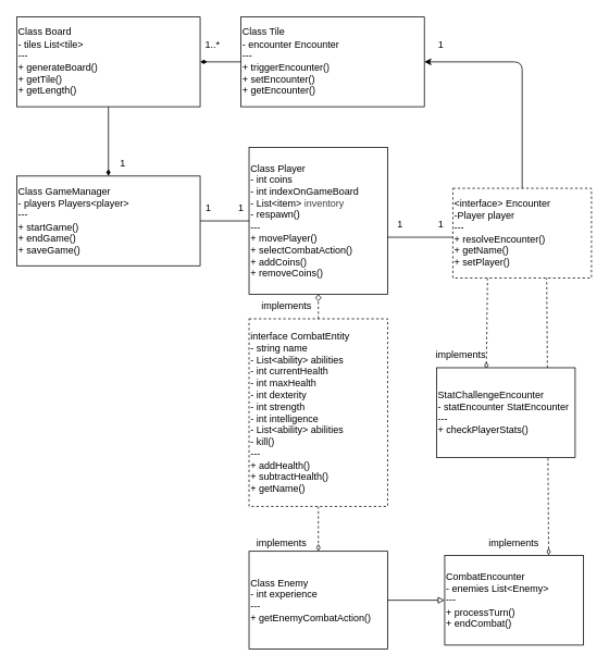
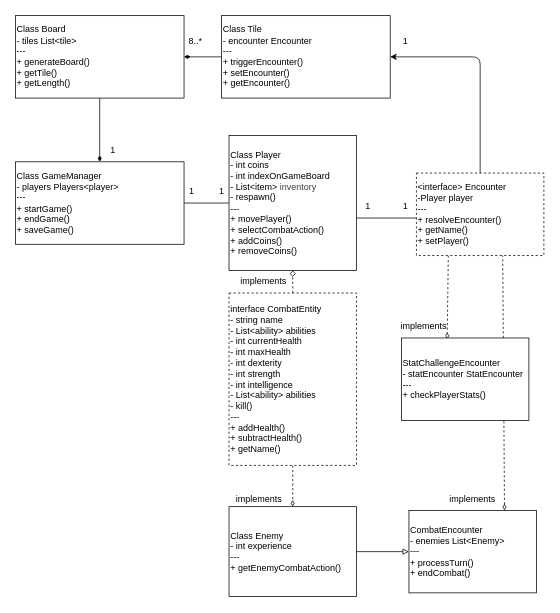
  <mxCell id="0" />
  <mxCell id="1" parent="0" />
  <mxCell id="2" style="edgeStyle=none;html=1;entryX=1;entryY=0.5;entryDx=0;entryDy=0;endArrow=none;endFill=0;" edge="1" parent="1" source="3" target="4"><mxGeometry relative="1" as="geometry" /></mxCell>
  <mxCell id="3" value="Class Player&lt;div&gt;&lt;span style=&quot;background-color: transparent;&quot;&gt;- int coins&lt;/span&gt;&lt;/div&gt;&lt;div&gt;&lt;span style=&quot;background-color: transparent;&quot;&gt;- int indexOnGameBoard&lt;/span&gt;&lt;/div&gt;&lt;div&gt;- List&amp;lt;item&amp;gt;&amp;nbsp;&lt;span style=&quot;color: rgb(63, 63, 63); background-color: transparent;&quot;&gt;inventory&lt;/span&gt;&lt;/div&gt;&lt;div&gt;&lt;span style=&quot;background-color: transparent;&quot;&gt;- respawn()&lt;/span&gt;&lt;/div&gt;&lt;div&gt;---&lt;/div&gt;&lt;div&gt;&lt;span style=&quot;background-color: transparent;&quot;&gt;+ movePlayer()&lt;/span&gt;&lt;/div&gt;&lt;div&gt;&lt;span style=&quot;background-color: transparent;&quot;&gt;+ selectCombatAction()&lt;/span&gt;&lt;/div&gt;&lt;div&gt;+ addCoins()&lt;/div&gt;&lt;div&gt;+ removeCoins()&lt;/div&gt;" style="rounded=0;whiteSpace=wrap;html=1;align=left;" vertex="1" parent="1"><mxGeometry x="305" y="180" width="170" height="180" as="geometry" /></mxCell>
  <mxCell id="4" value="Class GameManager&lt;div&gt;- players Players&amp;lt;player&amp;gt;&lt;/div&gt;&lt;div&gt;---&lt;/div&gt;&lt;div&gt;+ startGame()&lt;br&gt;&lt;/div&gt;&lt;div&gt;+ endGame()&lt;/div&gt;&lt;div&gt;+ saveGame()&lt;/div&gt;" style="rounded=0;whiteSpace=wrap;html=1;align=left;" vertex="1" parent="1"><mxGeometry x="20" y="215" width="225" height="110" as="geometry" /></mxCell>
  <mxCell id="5" style="edgeStyle=none;html=1;endArrow=diamondThin;endFill=1;" edge="1" parent="1" source="6" target="4"><mxGeometry relative="1" as="geometry" /></mxCell>
  <mxCell id="6" value="Class Board&lt;div&gt;&lt;span style=&quot;background-color: transparent;&quot;&gt;- tiles List&amp;lt;tile&amp;gt;&lt;/span&gt;&lt;/div&gt;&lt;div&gt;&lt;span style=&quot;background-color: transparent;&quot;&gt;---&lt;/span&gt;&lt;/div&gt;&lt;div&gt;+ generateBoard()&lt;/div&gt;&lt;div&gt;+ getTile()&lt;/div&gt;&lt;div&gt;+ getLength()&lt;/div&gt;" style="rounded=0;whiteSpace=wrap;html=1;align=left;" vertex="1" parent="1"><mxGeometry x="20" y="20" width="225" height="110" as="geometry" /></mxCell>
  <mxCell id="7" style="edgeStyle=none;html=1;entryX=1;entryY=0.5;entryDx=0;entryDy=0;endArrow=diamondThin;endFill=1;" edge="1" parent="1" source="8" target="6"><mxGeometry relative="1" as="geometry" /></mxCell>
  <mxCell id="8" value="Class Tile&lt;div&gt;&lt;span style=&quot;background-color: transparent;&quot;&gt;- encounter Encounter&lt;/span&gt;&lt;/div&gt;&lt;div&gt;&lt;span style=&quot;background-color: transparent;&quot;&gt;---&lt;/span&gt;&lt;/div&gt;&lt;div&gt;+ triggerEncounter()&lt;br&gt;&lt;/div&gt;&lt;div&gt;+ setEncounter()&lt;/div&gt;&lt;div&gt;+ getEncounter()&lt;/div&gt;" style="rounded=0;whiteSpace=wrap;html=1;align=left;" vertex="1" parent="1"><mxGeometry x="295" y="20" width="225" height="110" as="geometry" /></mxCell>
  <mxCell id="9" style="edgeStyle=none;html=1;entryX=0.75;entryY=0;entryDx=0;entryDy=0;dashed=1;endArrow=diamondThin;endFill=0;exitX=0.677;exitY=0.991;exitDx=0;exitDy=0;exitPerimeter=0;" edge="1" parent="1" source="12" target="13"><mxGeometry relative="1" as="geometry" /></mxCell>
  <mxCell id="10" style="edgeStyle=none;html=1;entryX=0.359;entryY=0.014;entryDx=0;entryDy=0;dashed=1;endArrow=diamondThin;endFill=0;exitX=0.25;exitY=1;exitDx=0;exitDy=0;entryPerimeter=0;" edge="1" parent="1" source="12" target="14"><mxGeometry relative="1" as="geometry" /></mxCell>
  <mxCell id="11" style="edgeStyle=none;html=1;entryX=1;entryY=0.5;entryDx=0;entryDy=0;" edge="1" parent="1" source="12" target="8"><mxGeometry relative="1" as="geometry"><Array as="points"><mxPoint x="640" y="75" /></Array></mxGeometry></mxCell>
  <mxCell id="12" value="&amp;lt;interface&amp;gt; Encounter&lt;div&gt;&lt;font color=&quot;#000000&quot;&gt;-Player player&lt;br&gt;&lt;/font&gt;&lt;div&gt;&lt;span style=&quot;background-color: transparent;&quot;&gt;---&lt;/span&gt;&lt;/div&gt;&lt;div&gt;+ resolveEncounter()&lt;/div&gt;&lt;div&gt;+ getName()&lt;/div&gt;&lt;div&gt;+ setPlayer()&lt;/div&gt;&lt;/div&gt;" style="rounded=0;whiteSpace=wrap;html=1;align=left;dashed=1;" vertex="1" parent="1"><mxGeometry x="555" y="230" width="170" height="110" as="geometry" /></mxCell>
  <mxCell id="13" value="CombatEncounter&lt;div&gt;&lt;font color=&quot;#000000&quot;&gt;- enemies List&amp;lt;Enemy&amp;gt;&lt;br&gt;&lt;/font&gt;&lt;div&gt;&lt;span style=&quot;background-color: transparent;&quot;&gt;---&lt;/span&gt;&lt;/div&gt;&lt;div&gt;+ processTurn()&lt;/div&gt;&lt;/div&gt;&lt;div&gt;+ endCombat()&lt;/div&gt;" style="rounded=0;whiteSpace=wrap;html=1;align=left;" vertex="1" parent="1"><mxGeometry x="545" y="680" width="170" height="110" as="geometry" /></mxCell>
  <mxCell id="14" value="StatChallengeEncounter&lt;div&gt;&lt;font color=&quot;#000000&quot;&gt;- statEncounter StatEncounter&lt;br&gt;&lt;/font&gt;&lt;div&gt;&lt;span style=&quot;background-color: transparent;&quot;&gt;---&lt;/span&gt;&lt;/div&gt;&lt;div&gt;+ checkPlayerStats()&lt;/div&gt;&lt;/div&gt;" style="rounded=0;whiteSpace=wrap;html=1;align=left;" vertex="1" parent="1"><mxGeometry x="535" y="450" width="170" height="110" as="geometry" /></mxCell>
  <mxCell id="15" style="edgeStyle=none;html=1;entryX=0.5;entryY=1;entryDx=0;entryDy=0;dashed=1;endArrow=diamond;endFill=0;" edge="1" parent="1" source="17" target="3"><mxGeometry relative="1" as="geometry" /></mxCell>
  <mxCell id="16" style="edgeStyle=none;html=1;dashed=1;endArrow=diamondThin;endFill=0;exitX=0.5;exitY=1;exitDx=0;exitDy=0;" edge="1" parent="1" source="17" target="19"><mxGeometry relative="1" as="geometry" /></mxCell>
  <mxCell id="17" value="interface Combat&lt;span style=&quot;background-color: transparent;&quot;&gt;Entity&lt;/span&gt;&lt;div&gt;&lt;div&gt;&lt;font color=&quot;#000000&quot;&gt;- string name&lt;/font&gt;&lt;/div&gt;&lt;div&gt;&lt;font color=&quot;#000000&quot;&gt;- List&amp;lt;ability&amp;gt; abilities&lt;/font&gt;&lt;/div&gt;&lt;div&gt;&lt;div&gt;- int currentHealth&lt;/div&gt;&lt;div&gt;- int maxHealth&lt;/div&gt;&lt;div&gt;&lt;div&gt;- int dexterity&lt;/div&gt;&lt;div&gt;- int strength&lt;/div&gt;&lt;div&gt;- int intelligence&lt;/div&gt;&lt;/div&gt;&lt;div&gt;&lt;div&gt;- List&amp;lt;ability&amp;gt; abilities&lt;span style=&quot;background-color: transparent;&quot;&gt;&amp;nbsp;&lt;/span&gt;&lt;/div&gt;&lt;/div&gt;&lt;div&gt;&lt;div&gt;&lt;span style=&quot;background-color: transparent;&quot;&gt;- kill()&lt;/span&gt;&lt;/div&gt;&lt;/div&gt;&lt;div&gt;&lt;span style=&quot;background-color: transparent;&quot;&gt;---&lt;/span&gt;&lt;/div&gt;&lt;div&gt;+ addHealth()&lt;/div&gt;&lt;div&gt;&lt;span style=&quot;background-color: transparent;&quot;&gt;+ subtractHealth()&lt;/span&gt;&lt;/div&gt;&lt;div&gt;&lt;span style=&quot;background-color: transparent;&quot;&gt;+ getName()&lt;/span&gt;&lt;/div&gt;&lt;/div&gt;&lt;/div&gt;" style="rounded=0;whiteSpace=wrap;html=1;align=left;dashed=1;" vertex="1" parent="1"><mxGeometry x="305" y="390" width="170" height="230" as="geometry" /></mxCell>
  <mxCell id="18" style="edgeStyle=none;html=1;entryX=0;entryY=0.5;entryDx=0;entryDy=0;endArrow=block;endFill=0;" edge="1" parent="1" source="19" target="13"><mxGeometry relative="1" as="geometry" /></mxCell>
  <mxCell id="19" value="Class Enemy&lt;div&gt;&lt;span style=&quot;background-color: transparent;&quot;&gt;- int experience&lt;/span&gt;&lt;/div&gt;&lt;div&gt;&lt;span style=&quot;background-color: transparent;&quot;&gt;---&lt;/span&gt;&lt;/div&gt;&lt;div&gt;&lt;span style=&quot;background-color: transparent;&quot;&gt;+ getEnemyCombatAction()&lt;/span&gt;&lt;/div&gt;" style="rounded=0;whiteSpace=wrap;html=1;align=left;" vertex="1" parent="1"><mxGeometry x="305" y="675" width="170" height="120" as="geometry" /></mxCell>
  <mxCell id="20" value="" style="endArrow=none;html=1;" edge="1" parent="1"><mxGeometry width="50" height="50" relative="1" as="geometry"><mxPoint x="475" y="290" as="sourcePoint" /><mxPoint x="555" y="290" as="targetPoint" /></mxGeometry></mxCell>
  <mxCell id="21" value="implements" style="text;html=1;align=center;verticalAlign=middle;whiteSpace=wrap;rounded=0;" vertex="1" parent="1"><mxGeometry x="535" y="420" width="60" height="30" as="geometry" /></mxCell>
  <mxCell id="22" value="implements" style="text;html=1;align=center;verticalAlign=middle;whiteSpace=wrap;rounded=0;" vertex="1" parent="1"><mxGeometry x="600" y="650" width="60" height="30" as="geometry" /></mxCell>
  <mxCell id="23" value="implements" style="text;html=1;align=center;verticalAlign=middle;whiteSpace=wrap;rounded=0;" vertex="1" parent="1"><mxGeometry x="315" y="650" width="60" height="30" as="geometry" /></mxCell>
  <mxCell id="24" value="implements" style="text;html=1;align=center;verticalAlign=middle;whiteSpace=wrap;rounded=0;" vertex="1" parent="1"><mxGeometry x="321" y="360" width="60" height="30" as="geometry" /></mxCell>
  <mxCell id="25" value="1" style="text;html=1;align=center;verticalAlign=middle;resizable=0;points=[];autosize=1;strokeColor=none;fillColor=none;" vertex="1" parent="1"><mxGeometry x="525" y="40" width="30" height="30" as="geometry" /></mxCell>
- <mxCell id="26" value="1..*" style="text;html=1;align=center;verticalAlign=middle;resizable=0;points=[];autosize=1;strokeColor=none;fillColor=none;" vertex="1" parent="1"><mxGeometry x="240" y="40" width="40" height="30" as="geometry" /></mxCell>
+ <mxCell id="26" value="8..*" style="text;html=1;align=center;verticalAlign=middle;resizable=0;points=[];autosize=1;strokeColor=none;fillColor=none;" vertex="1" parent="1"><mxGeometry x="240" y="40" width="40" height="30" as="geometry" /></mxCell>
  <mxCell id="27" value="1" style="text;html=1;align=center;verticalAlign=middle;resizable=0;points=[];autosize=1;strokeColor=none;fillColor=none;" vertex="1" parent="1"><mxGeometry x="135" y="185" width="30" height="30" as="geometry" /></mxCell>
  <mxCell id="28" value="1" style="text;html=1;align=center;verticalAlign=middle;resizable=0;points=[];autosize=1;strokeColor=none;fillColor=none;" vertex="1" parent="1"><mxGeometry x="240" y="240" width="30" height="30" as="geometry" /></mxCell>
  <mxCell id="29" value="1" style="text;html=1;align=center;verticalAlign=middle;resizable=0;points=[];autosize=1;strokeColor=none;fillColor=none;" vertex="1" parent="1"><mxGeometry x="280" y="240" width="30" height="30" as="geometry" /></mxCell>
  <mxCell id="30" value="1" style="text;html=1;align=center;verticalAlign=middle;resizable=0;points=[];autosize=1;strokeColor=none;fillColor=none;" vertex="1" parent="1"><mxGeometry x="475" y="260" width="30" height="30" as="geometry" /></mxCell>
  <mxCell id="31" value="1" style="text;html=1;align=center;verticalAlign=middle;resizable=0;points=[];autosize=1;strokeColor=none;fillColor=none;" vertex="1" parent="1"><mxGeometry x="525" y="260" width="30" height="30" as="geometry" /></mxCell>
